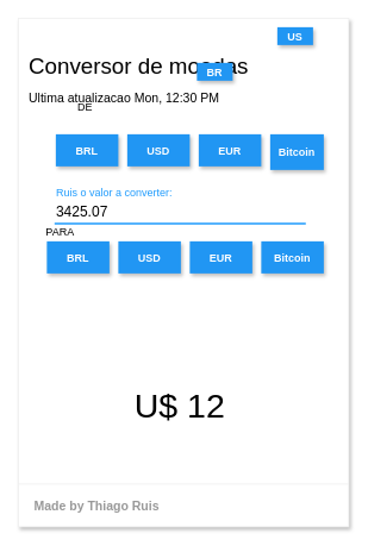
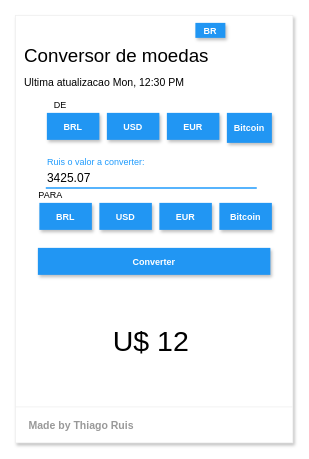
  <mxCell id="0" />
  <mxCell id="1" parent="0" />
  <mxCell id="2" value="" style="shape=rect;fillColor=#ffffff;strokeColor=#eeeeee;shadow=1;" vertex="1" parent="1"><mxGeometry x="20" y="20" width="370" height="570" as="geometry" /></mxCell>
  <mxCell id="3" value="Conversor de moedas" style="text;fontColor=#000000;fontSize=25;fontStyle=0;verticalAlign=bottom;spacingBottom=2;spacingLeft=10;resizeWidth=1;" vertex="1" parent="2"><mxGeometry width="370.0" height="70" relative="1" as="geometry" /></mxCell>
  <mxCell id="4" value="Ultima atualizacao Mon, 12:30 PM" style="text;fontColor=#000000;fontSize=14;fontStyle=0;verticalAlign=middle;spacingBottom=2;spacingLeft=10;align=left;resizeWidth=1;" vertex="1" parent="2"><mxGeometry width="324.561" height="40" relative="1" as="geometry"><mxPoint y="70" as="offset" /></mxGeometry></mxCell>
  <mxCell id="5" value="" style="shape=line;strokeColor=#eeeeee;resizeWidth=1;" vertex="1" parent="2"><mxGeometry y="1" width="370.0" height="10" relative="1" as="geometry"><mxPoint y="-53" as="offset" /></mxGeometry></mxCell>
  <mxCell id="6" value="Made by Thiago Ruis" style="text;fontColor=#999999;fontSize=14;fontStyle=1;verticalAlign=middle;align=left;spacingLeft=16;resizeWidth=1;" vertex="1" parent="2"><mxGeometry y="1" width="370.0" height="48" relative="1" as="geometry"><mxPoint y="-48" as="offset" /></mxGeometry></mxCell>
  <mxCell id="7" value="&lt;font style=&quot;font-size: 38px&quot;&gt;U$ 12&lt;/font&gt;" style="text;html=1;strokeColor=none;fillColor=none;align=center;verticalAlign=middle;whiteSpace=wrap;rounded=0;" vertex="1" parent="2"><mxGeometry x="27.047" y="380" width="308.333" height="110" as="geometry" /></mxCell>
  <mxCell id="8" value="" style="group" vertex="1" connectable="0" parent="2"><mxGeometry x="40.57" y="180" width="281.287" height="55" as="geometry" /></mxCell>
  <mxCell id="9" value="Ruis o valor a converter:" style="text;fontColor=#1F9BFD;fontSize=12;verticalAlign=middle;strokeColor=none;fillColor=none;" vertex="1" parent="8"><mxGeometry width="281.287" height="30" as="geometry" /></mxCell>
  <mxCell id="10" value="3425.07" style="text;fontSize=16;verticalAlign=middle;strokeColor=none;fillColor=none;" vertex="1" parent="8"><mxGeometry y="20" width="281.287" height="30" as="geometry" /></mxCell>
  <mxCell id="11" value="" style="dashed=0;shape=line;strokeWidth=2;noLabel=1;strokeColor=#1F9BFD;" vertex="1" parent="8"><mxGeometry y="45" width="281.287" height="10" as="geometry" /></mxCell>
  <mxCell id="12" value="PARA" style="text;html=1;strokeColor=none;fillColor=none;align=center;verticalAlign=middle;whiteSpace=wrap;rounded=0;" vertex="1" parent="2"><mxGeometry x="27.05" y="230" width="40" height="20" as="geometry" /></mxCell>
- <mxCell id="13" value="DE" style="text;html=1;strokeColor=none;fillColor=none;align=center;verticalAlign=middle;whiteSpace=wrap;rounded=0;" vertex="1" parent="2"><mxGeometry x="55" y="90" width="40" height="20" as="geometry" /></mxCell>
+ <mxCell id="13" value="DE" style="text;html=1;strokeColor=none;fillColor=none;align=center;verticalAlign=middle;whiteSpace=wrap;rounded=0;" vertex="1" parent="2"><mxGeometry x="40" y="110" width="40" height="20" as="geometry" /></mxCell>
  <mxCell id="14" value="EUR" style="dashed=0;align=center;fontSize=12;shape=rect;fillColor=#2196F3;strokeColor=none;fontStyle=1;shadow=1;fontColor=#ffffff;" vertex="1" parent="1"><mxGeometry x="222" y="150" width="70" height="36" as="geometry" /></mxCell>
  <mxCell id="15" value="Bitcoin" style="dashed=0;align=center;fontSize=12;shape=rect;fillColor=#2196F3;strokeColor=none;fontStyle=1;shadow=1;fontColor=#ffffff;" vertex="1" parent="1"><mxGeometry x="302" y="150" width="60" height="40" as="geometry" /></mxCell>
  <mxCell id="16" value="USD" style="dashed=0;align=center;fontSize=12;shape=rect;fillColor=#2196F3;strokeColor=none;fontStyle=1;shadow=1;fontColor=#ffffff;" vertex="1" parent="1"><mxGeometry x="142" y="150" width="70" height="36" as="geometry" /></mxCell>
  <mxCell id="17" value="BRL" style="dashed=0;align=center;fontSize=12;shape=rect;fillColor=#2196F3;strokeColor=none;fontStyle=1;shadow=1;fontColor=#ffffff;" vertex="1" parent="1"><mxGeometry x="62" y="150" width="70" height="36" as="geometry" /></mxCell>
  <mxCell id="18" value="EUR" style="dashed=0;align=center;fontSize=12;shape=rect;fillColor=#2196F3;strokeColor=none;fontStyle=1;shadow=1;fontColor=#ffffff;" vertex="1" parent="1"><mxGeometry x="212" y="270" width="70" height="36" as="geometry" /></mxCell>
  <mxCell id="19" value="Bitcoin" style="dashed=0;align=center;fontSize=12;shape=rect;fillColor=#2196F3;strokeColor=none;fontStyle=1;shadow=1;fontColor=#ffffff;" vertex="1" parent="1"><mxGeometry x="292" y="270" width="70" height="36" as="geometry" /></mxCell>
  <mxCell id="20" value="USD" style="dashed=0;align=center;fontSize=12;shape=rect;fillColor=#2196F3;strokeColor=none;fontStyle=1;shadow=1;fontColor=#ffffff;" vertex="1" parent="1"><mxGeometry x="132" y="270" width="70" height="36" as="geometry" /></mxCell>
  <mxCell id="21" value="BRL" style="dashed=0;align=center;fontSize=12;shape=rect;fillColor=#2196F3;strokeColor=none;fontStyle=1;shadow=1;fontColor=#ffffff;" vertex="1" parent="1"><mxGeometry x="52" y="270" width="70" height="36" as="geometry" /></mxCell>
- <mxCell id="22" value="BR" style="dashed=0;align=center;fontSize=12;shape=rect;fillColor=#2196F3;strokeColor=none;fontStyle=1;shadow=1;fontColor=#ffffff;" vertex="1" parent="1"><mxGeometry x="220" y="70" width="40" height="20" as="geometry" /></mxCell>
- <mxCell id="23" value="US" style="dashed=0;align=center;fontSize=12;shape=rect;fillColor=#2196F3;strokeColor=none;fontStyle=1;shadow=1;fontColor=#ffffff;" vertex="1" parent="1"><mxGeometry x="310" y="30" width="40" height="20" as="geometry" /></mxCell>
+ <mxCell id="22" value="BR" style="dashed=0;align=center;fontSize=12;shape=rect;fillColor=#2196F3;strokeColor=none;fontStyle=1;shadow=1;fontColor=#ffffff;" vertex="1" parent="1"><mxGeometry x="260" y="30" width="40" height="20" as="geometry" /></mxCell>
+ <mxCell id="24" value="Converter" style="dashed=0;align=center;fontSize=12;shape=rect;fillColor=#2196F3;strokeColor=none;fontStyle=1;shadow=1;fontColor=#ffffff;" vertex="1" parent="1"><mxGeometry x="50" y="330" width="310" height="36" as="geometry" /></mxCell>
